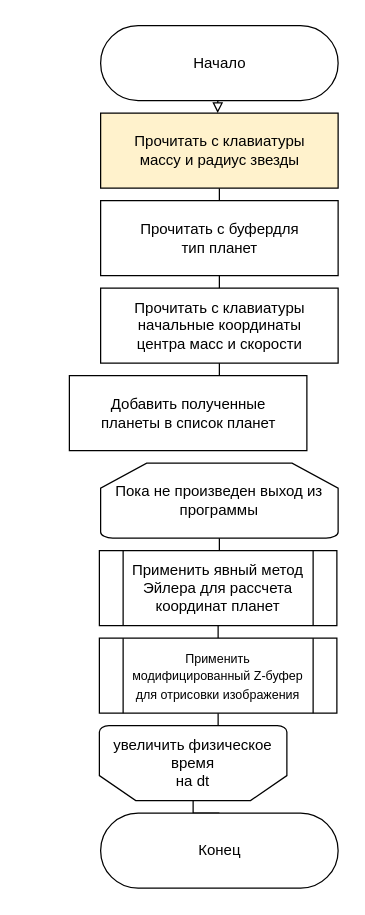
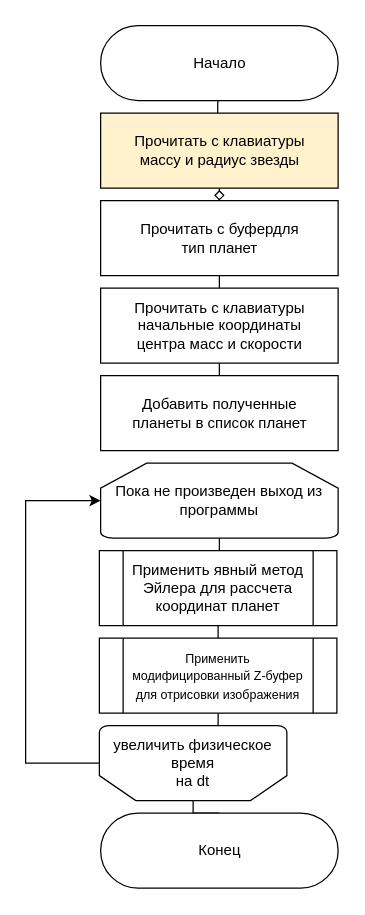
  <mxCell id="0" />
  <mxCell id="1" parent="0" />
- <mxCell id="2" style="edgeStyle=orthogonalEdgeStyle;rounded=0;orthogonalLoop=1;jettySize=auto;html=1;exitX=0.5;exitY=0.5;exitDx=0;exitDy=30;exitPerimeter=0;entryX=0.493;entryY=-0.001;entryDx=0;entryDy=0;fontSize=10;endArrow=block;endFill=0;entryPerimeter=0;" parent="1" source="3" target="5" edge="1"><mxGeometry relative="1" as="geometry" /></mxCell>
+ <mxCell id="2" style="edgeStyle=orthogonalEdgeStyle;rounded=0;orthogonalLoop=1;jettySize=auto;html=1;exitX=0.5;exitY=0.5;exitDx=0;exitDy=30;exitPerimeter=0;entryX=0.493;entryY=-0.001;entryDx=0;entryDy=0;fontSize=10;endArrow=none;endFill=0;entryPerimeter=0;" parent="1" source="3" target="5" edge="1"><mxGeometry relative="1" as="geometry" /></mxCell>
  <mxCell id="3" value="Начало" style="html=1;dashed=0;whitespace=wrap;shape=mxgraph.dfd.start" parent="1" vertex="1"><mxGeometry x="80" y="20" width="190" height="60" as="geometry" /></mxCell>
- <mxCell id="4" style="edgeStyle=orthogonalEdgeStyle;rounded=0;orthogonalLoop=1;jettySize=auto;html=1;exitX=0.5;exitY=1;exitDx=0;exitDy=0;entryX=0.5;entryY=0;entryDx=0;entryDy=0;fontSize=10;endArrow=none;endFill=0;" parent="1" source="5" target="7" edge="1"><mxGeometry relative="1" as="geometry" /></mxCell>
+ <mxCell id="4" style="edgeStyle=orthogonalEdgeStyle;rounded=0;orthogonalLoop=1;jettySize=auto;html=1;exitX=0.5;exitY=1;exitDx=0;exitDy=0;entryX=0.5;entryY=0;entryDx=0;entryDy=0;fontSize=10;endArrow=diamond;endFill=0;" parent="1" source="5" target="7" edge="1"><mxGeometry relative="1" as="geometry" /></mxCell>
  <mxCell id="5" value="Прочитать с клавиатуры&lt;br&gt;массу и радиус звезды" style="html=1;dashed=0;whitespace=wrap;fillColor=#fff2cc;" parent="1" vertex="1"><mxGeometry x="80" y="90" width="190" height="60" as="geometry" /></mxCell>
  <mxCell id="6" style="edgeStyle=orthogonalEdgeStyle;rounded=0;orthogonalLoop=1;jettySize=auto;html=1;exitX=0.5;exitY=1;exitDx=0;exitDy=0;entryX=0.5;entryY=0;entryDx=0;entryDy=0;fontSize=10;endArrow=none;endFill=0;" parent="1" source="7" target="8" edge="1"><mxGeometry relative="1" as="geometry" /></mxCell>
  <mxCell id="7" value="Прочитать с буфердля&lt;br&gt;тип планет" style="html=1;dashed=0;whitespace=wrap;" parent="1" vertex="1"><mxGeometry x="80" y="160" width="190" height="60" as="geometry" /></mxCell>
  <mxCell id="8" value="Прочитать с клавиатуры&lt;br&gt;начальные координаты&lt;br&gt;центра масс и скорости" style="html=1;dashed=0;whitespace=wrap;" parent="1" vertex="1"><mxGeometry x="80" y="230" width="190" height="60" as="geometry" /></mxCell>
  <mxCell id="9" style="edgeStyle=orthogonalEdgeStyle;rounded=0;orthogonalLoop=1;jettySize=auto;html=1;exitX=0.5;exitY=0;exitDx=0;exitDy=0;entryX=0.5;entryY=1;entryDx=0;entryDy=0;fontSize=10;endArrow=none;endFill=0;" parent="1" source="10" target="8" edge="1"><mxGeometry relative="1" as="geometry" /></mxCell>
- <mxCell id="10" value="Добавить полученные&lt;br&gt;планеты в список планет" style="html=1;dashed=0;whitespace=wrap;" parent="1" vertex="1"><mxGeometry x="55" y="300" width="190" height="60" as="geometry" /></mxCell>
+ <mxCell id="10" value="Добавить полученные&lt;br&gt;планеты в список планет" style="html=1;dashed=0;whitespace=wrap;" parent="1" vertex="1"><mxGeometry x="80" y="300" width="190" height="60" as="geometry" /></mxCell>
  <mxCell id="11" value="Пока не произведен выход из программы" style="strokeWidth=1;html=1;shape=mxgraph.flowchart.loop_limit;whiteSpace=wrap;" parent="1" vertex="1"><mxGeometry x="80" y="370" width="190" height="60" as="geometry" /></mxCell>
+ <mxCell id="12" style="edgeStyle=orthogonalEdgeStyle;rounded=0;orthogonalLoop=1;jettySize=auto;html=1;exitX=1;exitY=0.5;exitDx=0;exitDy=0;exitPerimeter=0;entryX=0;entryY=0.5;entryDx=0;entryDy=0;entryPerimeter=0;fontSize=10;endArrow=classic;endFill=1;" parent="1" source="14" target="11" edge="1"><mxGeometry relative="1" as="geometry"><Array as="points"><mxPoint x="20" y="610" /><mxPoint x="20" y="400" /></Array></mxGeometry></mxCell>
  <mxCell id="13" style="edgeStyle=orthogonalEdgeStyle;rounded=0;orthogonalLoop=1;jettySize=auto;html=1;exitX=0.5;exitY=1;exitDx=0;exitDy=0;exitPerimeter=0;entryX=0.5;entryY=1;entryDx=0;entryDy=0;endArrow=none;endFill=0;" edge="1" parent="1" source="14" target="18"><mxGeometry relative="1" as="geometry" /></mxCell>
  <mxCell id="14" value="увеличить физическое время&lt;br&gt;на dt" style="strokeWidth=1;html=1;shape=mxgraph.flowchart.loop_limit;whiteSpace=wrap;direction=west;" parent="1" vertex="1"><mxGeometry x="79" y="580" width="150" height="60" as="geometry" /></mxCell>
  <mxCell id="15" style="edgeStyle=orthogonalEdgeStyle;rounded=0;orthogonalLoop=1;jettySize=auto;html=1;exitX=0.5;exitY=0.5;exitDx=0;exitDy=-30;exitPerimeter=0;entryX=0.5;entryY=0;entryDx=0;entryDy=0;entryPerimeter=0;fontSize=10;endArrow=none;endFill=0;" parent="1" source="16" target="14" edge="1"><mxGeometry relative="1" as="geometry" /></mxCell>
  <mxCell id="16" value="Конец" style="html=1;dashed=0;whitespace=wrap;shape=mxgraph.dfd.start" parent="1" vertex="1"><mxGeometry x="80" y="650" width="190" height="60" as="geometry" /></mxCell>
  <mxCell id="17" style="edgeStyle=orthogonalEdgeStyle;rounded=0;orthogonalLoop=1;jettySize=auto;html=1;exitX=0.5;exitY=0;exitDx=0;exitDy=0;entryX=0.5;entryY=1;entryDx=0;entryDy=0;endArrow=none;endFill=0;" edge="1" parent="1" source="18" target="20"><mxGeometry relative="1" as="geometry" /></mxCell>
  <mxCell id="18" value="&lt;span style=&quot;font-size: 10px;&quot;&gt;Применить&lt;/span&gt;&lt;br style=&quot;font-size: 10px;&quot;&gt;&lt;span style=&quot;font-size: 10px;&quot;&gt;модифицированный Z-буфер&lt;/span&gt;&lt;br style=&quot;font-size: 10px;&quot;&gt;&lt;span style=&quot;font-size: 10px;&quot;&gt;для отрисовки изображения&lt;/span&gt;" style="shape=process;whiteSpace=wrap;html=1;backgroundOutline=1;" vertex="1" parent="1"><mxGeometry x="79" y="510" width="190" height="60" as="geometry" /></mxCell>
  <mxCell id="19" style="edgeStyle=orthogonalEdgeStyle;rounded=0;orthogonalLoop=1;jettySize=auto;html=1;exitX=0.5;exitY=0;exitDx=0;exitDy=0;entryX=0.5;entryY=1;entryDx=0;entryDy=0;entryPerimeter=0;endArrow=none;endFill=0;" edge="1" parent="1" source="20" target="11"><mxGeometry relative="1" as="geometry" /></mxCell>
  <mxCell id="20" value="Применить явный метод Эйлера для рассчета координат планет" style="shape=process;whiteSpace=wrap;html=1;backgroundOutline=1;" vertex="1" parent="1"><mxGeometry x="79" y="440" width="190" height="60" as="geometry" /></mxCell>
